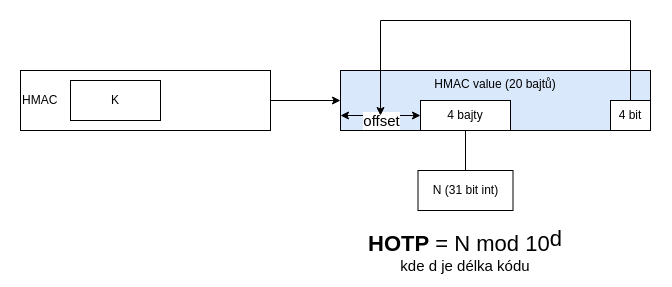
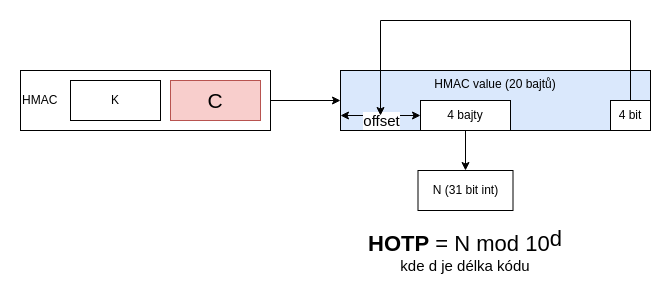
  <mxCell id="0" />
  <mxCell id="1" parent="0" />
  <mxCell id="2" value="HMAC value (20 bajtů)" style="rounded=0;whiteSpace=wrap;html=1;verticalAlign=top;fillColor=#dae8fc;" vertex="1" parent="1"><mxGeometry x="340" y="70" width="310" height="60" as="geometry" /></mxCell>
  <mxCell id="3" value="HMAC" style="rounded=0;whiteSpace=wrap;html=1;align=left;" vertex="1" parent="1"><mxGeometry x="20" y="70" width="250" height="60" as="geometry" /></mxCell>
  <mxCell id="4" value="K" style="rounded=0;whiteSpace=wrap;html=1;" vertex="1" parent="1"><mxGeometry x="70" y="80" width="90" height="40" as="geometry" /></mxCell>
  <mxCell id="5" style="edgeStyle=orthogonalEdgeStyle;rounded=0;orthogonalLoop=1;jettySize=auto;html=1;entryX=0;entryY=0.5;entryDx=0;entryDy=0;exitX=1;exitY=0.5;exitDx=0;exitDy=0;" edge="1" parent="1" source="3" target="2"><mxGeometry relative="1" as="geometry"><mxPoint x="280" y="100" as="sourcePoint" /></mxGeometry></mxCell>
+ <mxCell id="6" value="C" style="rounded=0;whiteSpace=wrap;html=1;fontSize=21;fillColor=#f8cecc;strokeColor=#b85450;" vertex="1" parent="1"><mxGeometry x="170" y="80" width="90" height="40" as="geometry" /></mxCell>
  <mxCell id="7" value="4 bit" style="rounded=0;whiteSpace=wrap;html=1;" vertex="1" parent="1"><mxGeometry x="610" y="100" width="40" height="30" as="geometry" /></mxCell>
- <mxCell id="8" style="edgeStyle=orthogonalEdgeStyle;rounded=0;orthogonalLoop=1;jettySize=auto;html=1;endArrow=none;" edge="1" parent="1" source="9" target="13"><mxGeometry relative="1" as="geometry" /></mxCell>
+ <mxCell id="8" style="edgeStyle=orthogonalEdgeStyle;rounded=0;orthogonalLoop=1;jettySize=auto;html=1;" edge="1" parent="1" source="9" target="13"><mxGeometry relative="1" as="geometry" /></mxCell>
  <mxCell id="9" value="4 bajty" style="rounded=0;whiteSpace=wrap;html=1;" vertex="1" parent="1"><mxGeometry x="420" y="100" width="90" height="30" as="geometry" /></mxCell>
  <mxCell id="10" value="" style="endArrow=classic;startArrow=classic;html=1;rounded=0;exitX=0;exitY=0.75;exitDx=0;exitDy=0;entryX=0;entryY=0.5;entryDx=0;entryDy=0;" edge="1" parent="1" source="2" target="9"><mxGeometry width="50" height="50" relative="1" as="geometry"><mxPoint x="530" y="130" as="sourcePoint" /><mxPoint x="580" y="80" as="targetPoint" /></mxGeometry></mxCell>
  <mxCell id="11" value="&lt;font style=&quot;font-size: 15px;&quot;&gt;offset&lt;/font&gt;" style="edgeLabel;html=1;align=center;verticalAlign=middle;resizable=0;points=[];" vertex="1" connectable="0" parent="10"><mxGeometry x="0.15" y="-3" relative="1" as="geometry"><mxPoint x="-6" y="2" as="offset" /></mxGeometry></mxCell>
  <mxCell id="12" style="edgeStyle=orthogonalEdgeStyle;rounded=0;orthogonalLoop=1;jettySize=auto;html=1;" edge="1" parent="1" source="7"><mxGeometry relative="1" as="geometry"><mxPoint x="380" y="115" as="targetPoint" /><Array as="points"><mxPoint x="630" y="20" /><mxPoint x="380" y="20" /></Array></mxGeometry></mxCell>
  <mxCell id="13" value="N (31 bit int)" style="rounded=0;whiteSpace=wrap;html=1;" vertex="1" parent="1"><mxGeometry x="417.5" y="170" width="95" height="40" as="geometry" /></mxCell>
  <mxCell id="14" value="&lt;font style=&quot;&quot;&gt;&lt;span style=&quot;font-size: 22px;&quot;&gt;&lt;b&gt;HOTP&lt;/b&gt; = N mod 10&lt;/span&gt;&lt;sup style=&quot;font-size: 22px;&quot;&gt;d&lt;/sup&gt;&lt;br&gt;&lt;font style=&quot;font-size: 15px;&quot;&gt;kde d je délka kódu&lt;/font&gt;&lt;br&gt;&lt;/font&gt;" style="text;html=1;strokeColor=none;fillColor=none;align=center;verticalAlign=middle;whiteSpace=wrap;rounded=0;" vertex="1" parent="1"><mxGeometry x="360" y="235" width="210" height="30" as="geometry" /></mxCell>
